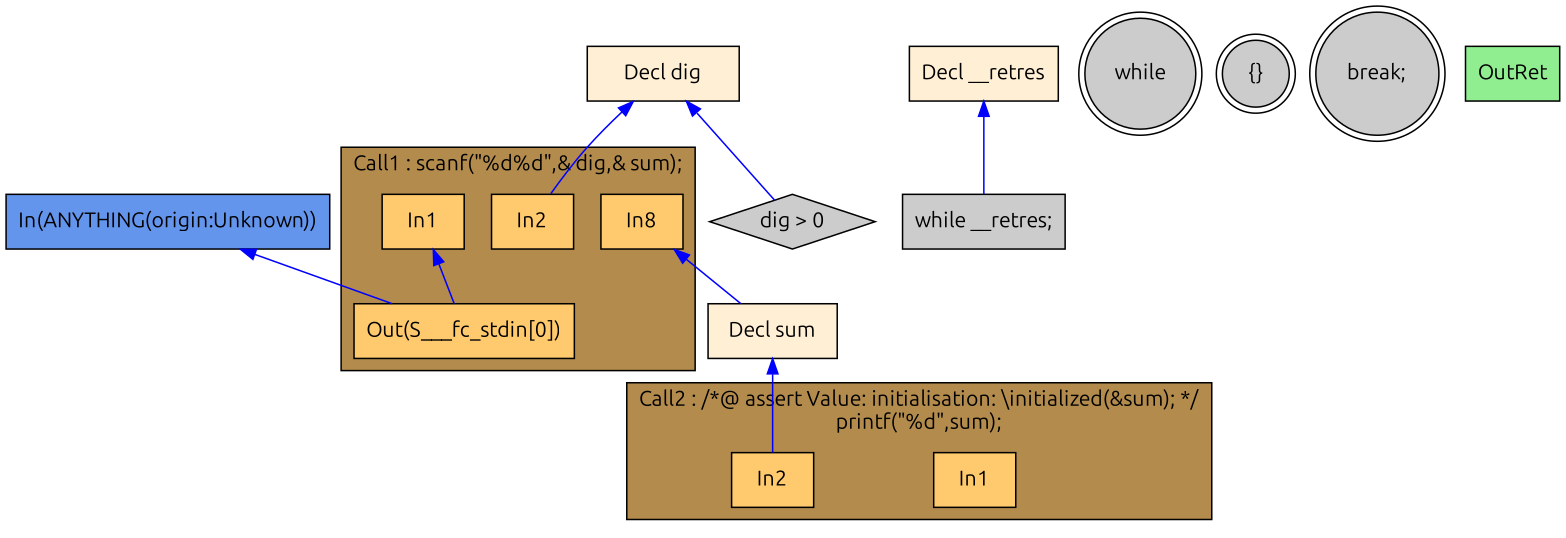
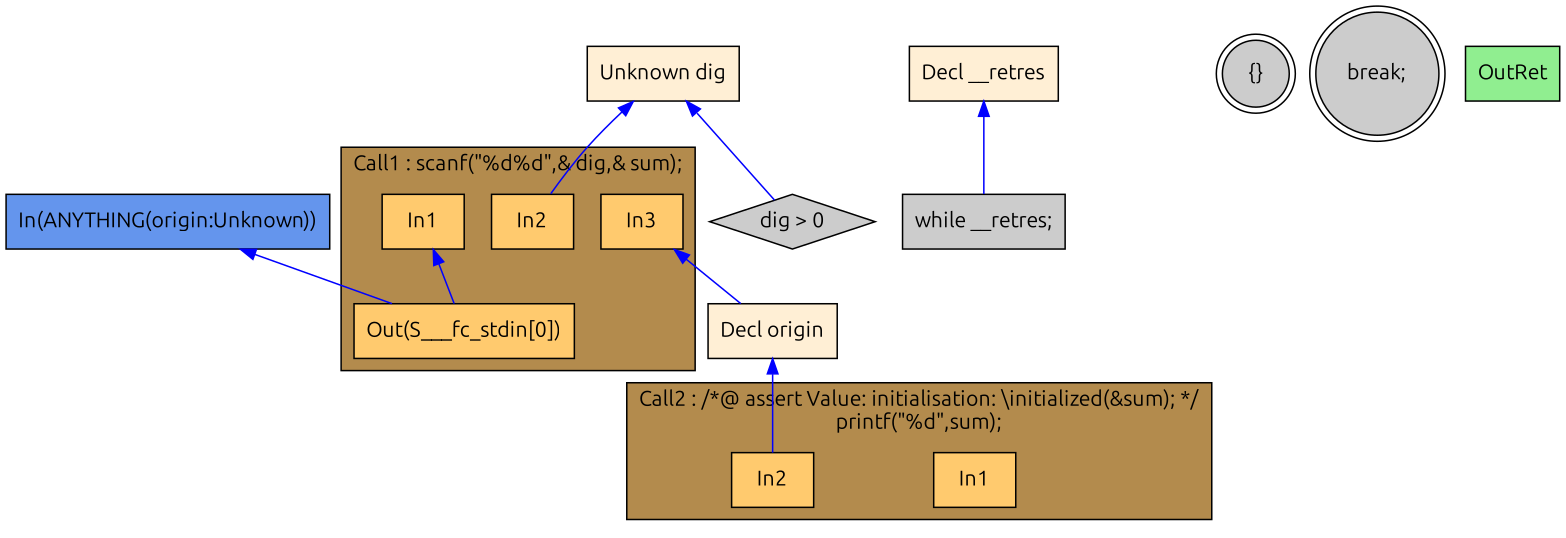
  digraph {
    fontname=Ubuntu
    rankdir=TB
    node [fillcolor="#FFCA6E" fontname=Ubuntu shape=box style=filled]
    edge [color="#0000FF" dir=back fontname=Ubuntu]
    n1 [label=In1]
    n2 [label=In2]
-   n3 [label=In8]
+   n3 [label=In3]
    n4 [label="Out(S___fc_stdin[0])"]
    n5 [label=In1]
    n6 [label=In2]
-   n7 [fillcolor="#FFEFD5" label="Decl sum"]
-   n8 [fillcolor="#FFEFD5" label="Decl dig"]
+   n7 [fillcolor="#FFEFD5" label="Decl origin"]
+   n8 [fillcolor="#FFEFD5" label="Unknown dig"]
    n9 [fillcolor="#CCCCCC" label="dig > 0" shape=diamond]
    n10 [fillcolor="#FFEFD5" label="Decl __retres"]
    n11 [fillcolor="#CCCCCC" label="while __retres;"]
-   n12 [fillcolor="#CCCCCC" label=while shape=doublecircle]
    n13 [fillcolor="#CCCCCC" label="{}" shape=doublecircle]
    n14 [fillcolor="#CCCCCC" label="break;" shape=doublecircle]
    n15 [fillcolor="#90EE90" label=OutRet]
    n16 [fillcolor="#6495ED" label="In(ANYTHING(origin:Unknown))"]
    subgraph cluster_1 {
      fillcolor="#B38B4D"
      label="Call1 : scanf(\"%d%d\",& dig,& sum);"
      style=filled
      n1
      n2
      n3
      n4
    }
    subgraph cluster_2 {
      fillcolor="#B38B4D"
      label="Call2 : /*@ assert Value: initialisation: \\initialized(&sum); */\nprintf(\"%d\",sum);"
      style=filled
      n5
      n6
    }
    n1 -> n4
    n3 -> n7
    n7 -> n6
    n8 -> n2
    n8 -> n9
    n10 -> n11
    n16 -> n4
  }
